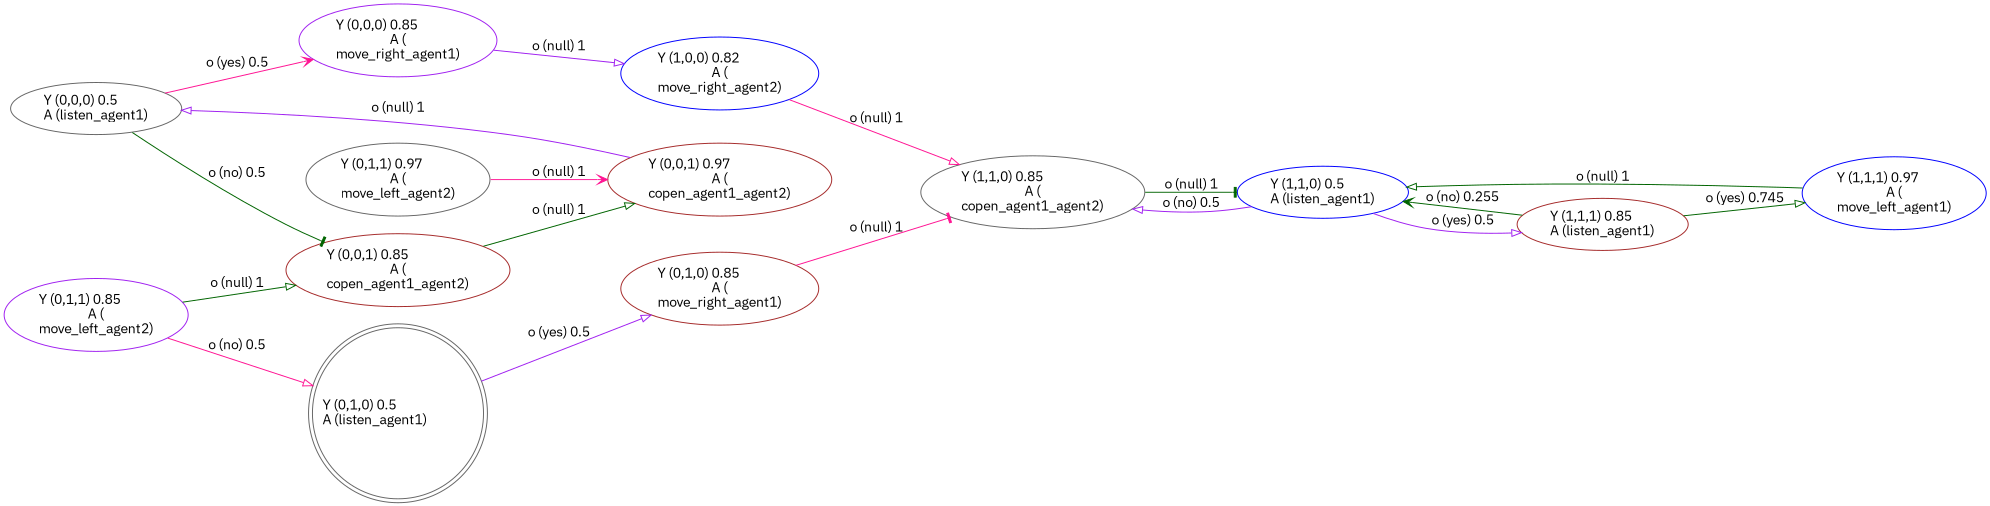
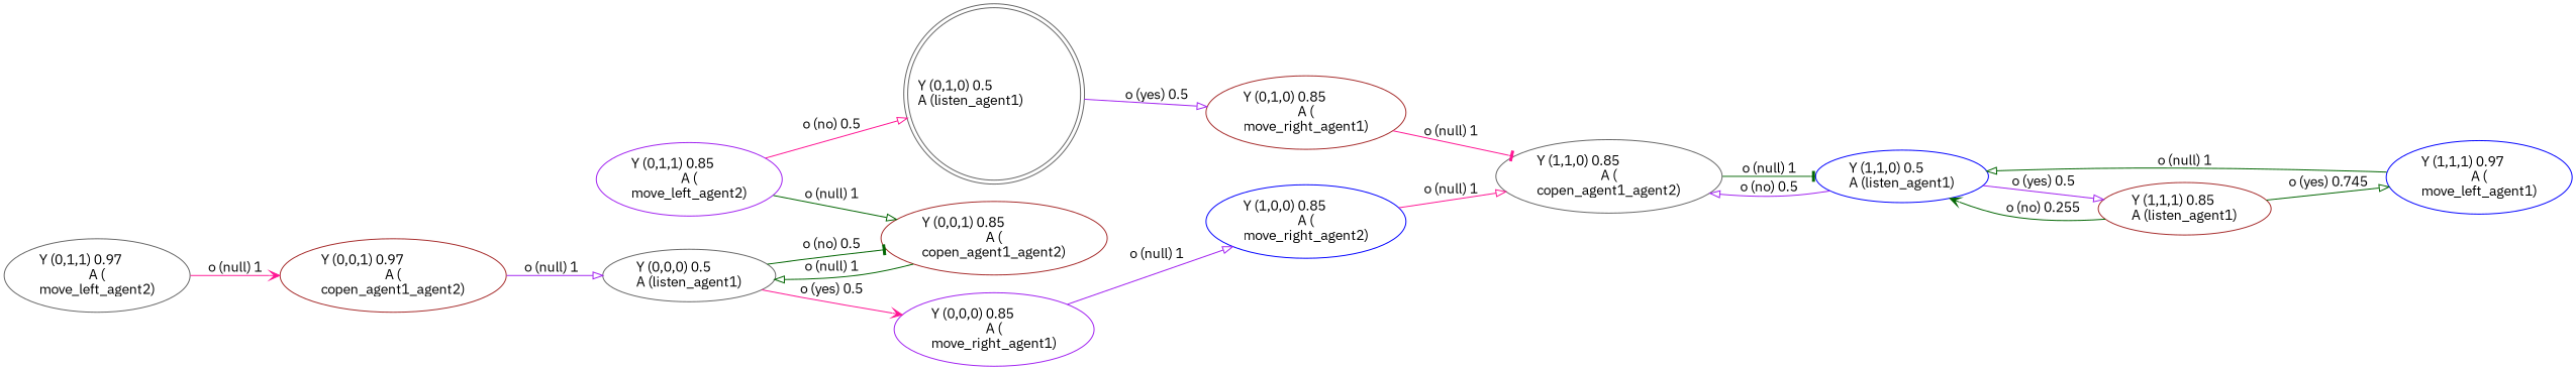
  digraph {
    fontname="IBM Plex Sans"
    rankdir=LR
    node [color=gray40 fontname="IBM Plex Sans"]
    edge [arrowhead=onormal color=darkgreen fontname="IBM Plex Sans"]
    n1 [label="Y (0,1,0) 0.5\lA (listen_agent1)\l" labeljust=l shape=doublecircle]
    n2 [color=brown label="Y (0,1,0) 0.85\lA (\nmove_right_agent1)\l"]
    n3 [label="Y (1,1,0) 0.85\lA (\ncopen_agent1_agent2)\l"]
    n4 [color=purple label="Y (0,1,1) 0.85\lA (\nmove_left_agent2)\l"]
    n5 [color=brown label="Y (0,0,1) 0.85\lA (\ncopen_agent1_agent2)\l"]
    n6 [label="Y (0,0,0) 0.5\lA (listen_agent1)\l"]
    n7 [color=purple label="Y (0,0,0) 0.85\lA (\nmove_right_agent1)\l"]
-   n8 [color=blue label="Y (1,0,0) 0.82\lA (\nmove_right_agent2)\l"]
+   n8 [color=blue label="Y (1,0,0) 0.85\lA (\nmove_right_agent2)\l"]
    n9 [color=blue label="Y (1,1,1) 0.97\lA (\nmove_left_agent1)\l"]
    n10 [color=blue label="Y (1,1,0) 0.5\lA (listen_agent1)\l"]
    n11 [label="Y (0,1,1) 0.97\lA (\nmove_left_agent2)\l"]
    n12 [color=brown label="Y (0,0,1) 0.97\lA (\ncopen_agent1_agent2)\l"]
    n13 [color=brown label="Y (1,1,1) 0.85\lA (listen_agent1)\l"]
    n1 -> n2 [color=purple label="o (yes) 0.5\l"]
    n2 -> n3 [arrowhead=tee color=deeppink label="o (null) 1\l"]
    n3 -> n10 [arrowhead=tee label="o (null) 1\l"]
    n4 -> n1 [color=deeppink label="o (no) 0.5\l"]
    n4 -> n5 [label="o (null) 1\l"]
-   n5 -> n12 [label="o (null) 1\l"]
+   n5 -> n6 [label="o (null) 1\l"]
    n6 -> n5 [arrowhead=tee label="o (no) 0.5\l"]
    n6 -> n7 [arrowhead=vee color=deeppink label="o (yes) 0.5\l"]
    n7 -> n8 [color=purple label="o (null) 1\l"]
    n8 -> n3 [color=deeppink label="o (null) 1\l"]
    n9 -> n10 [label="o (null) 1\l"]
    n10 -> n3 [color=purple label="o (no) 0.5\l"]
    n10 -> n13 [color=purple label="o (yes) 0.5\l"]
    n11 -> n12 [arrowhead=vee color=deeppink label="o (null) 1\l"]
    n12 -> n6 [color=purple label="o (null) 1\l"]
    n13 -> n9 [label="o (yes) 0.745\l"]
    n13 -> n10 [arrowhead=vee label="o (no) 0.255\l"]
  }
